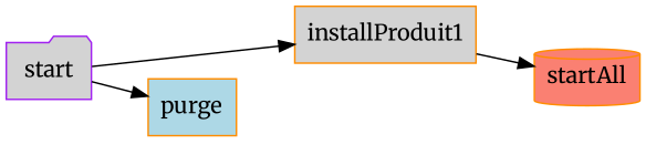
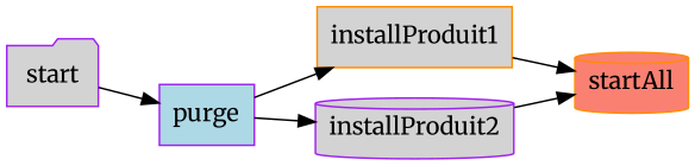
  digraph {
    fontname=Merriweather
    rankdir=LR
    node [color=darkorange fillcolor=lightgrey fontname=Merriweather shape=box style=filled]
    edge [fontname=Merriweather]
    start [color=purple shape=folder]
-   purge [fillcolor=lightblue]
+   purge [color=purple fillcolor=lightblue]
    installProduit1
+   installProduit2 [color=purple shape=cylinder]
    startAll [fillcolor=salmon shape=cylinder]
    start -> purge
-   start -> installProduit1
+   purge -> installProduit1
+   purge -> installProduit2
    installProduit1 -> startAll
+   installProduit2 -> startAll
  }
